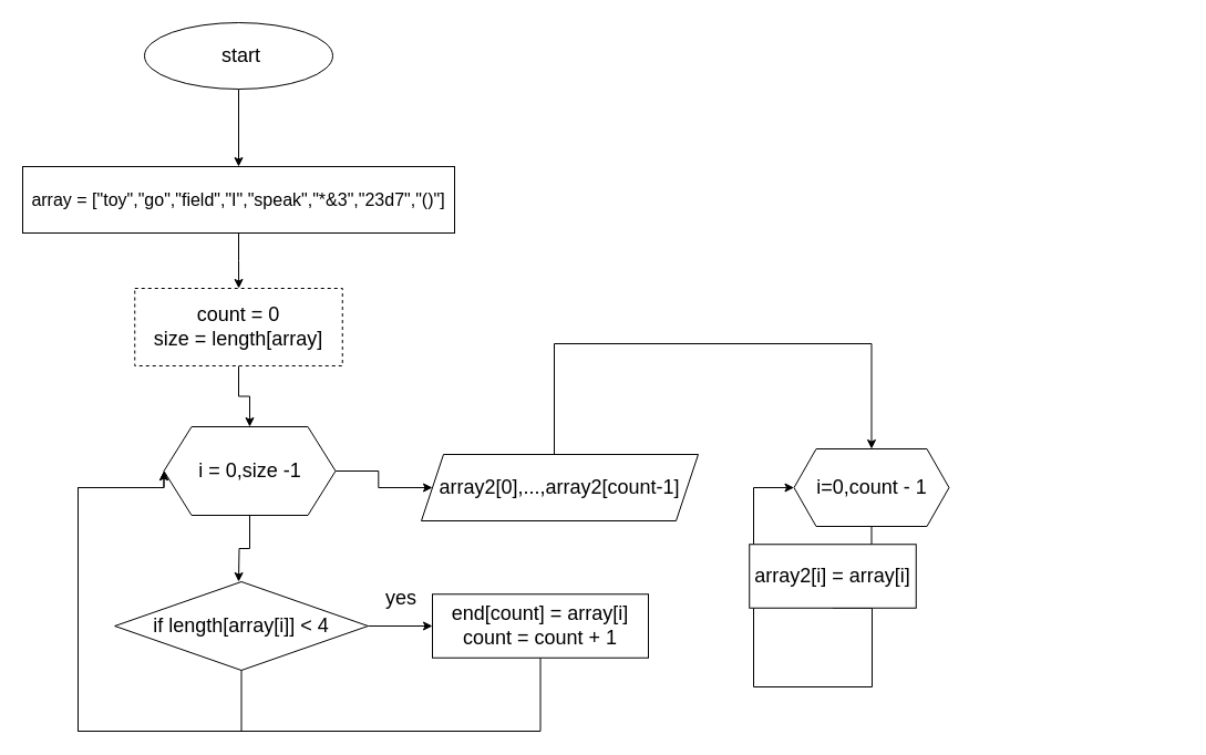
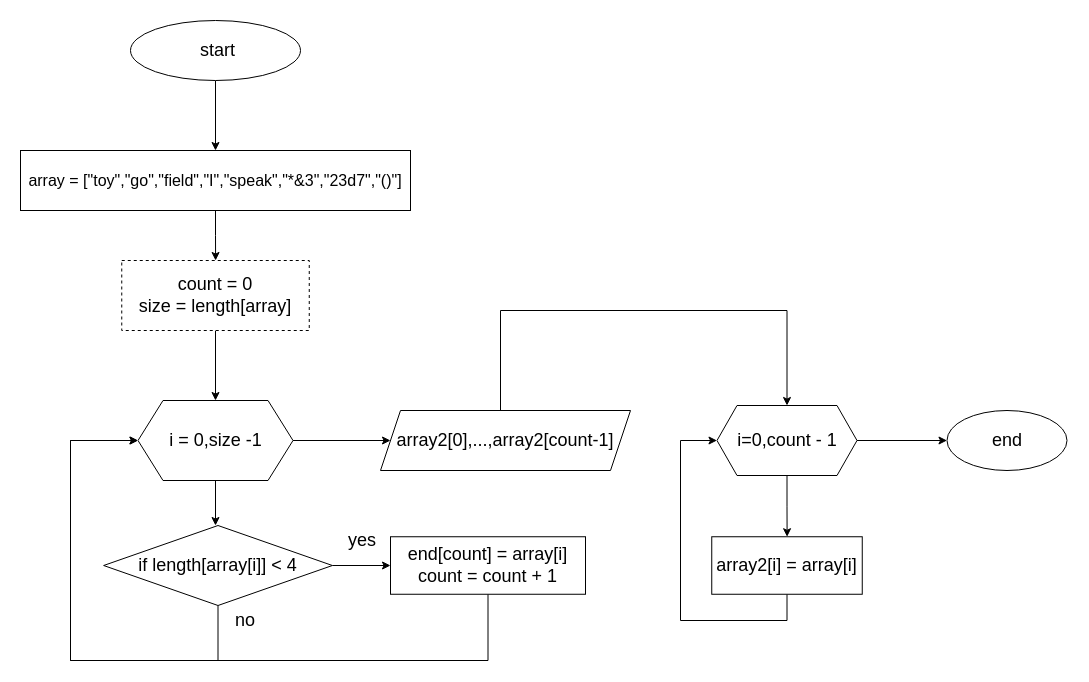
  <mxCell id="0" />
  <mxCell id="1" parent="0" />
  <mxCell id="2" style="edgeStyle=orthogonalEdgeStyle;rounded=0;orthogonalLoop=1;jettySize=auto;html=1;exitX=0.5;exitY=1;exitDx=0;exitDy=0;entryX=0.5;entryY=0;entryDx=0;entryDy=0;" edge="1" parent="1" source="3" target="6"><mxGeometry relative="1" as="geometry" /></mxCell>
  <mxCell id="3" value="" style="ellipse;whiteSpace=wrap;html=1;" vertex="1" parent="1"><mxGeometry x="130" y="20" width="170" height="60" as="geometry" /></mxCell>
  <mxCell id="4" value="&lt;font style=&quot;font-size: 18px;&quot;&gt;start&lt;/font&gt;" style="text;html=1;strokeColor=none;fillColor=none;align=center;verticalAlign=middle;whiteSpace=wrap;rounded=0;" vertex="1" parent="1"><mxGeometry x="185" y="35" width="65" height="30" as="geometry" /></mxCell>
  <mxCell id="5" value="" style="edgeStyle=orthogonalEdgeStyle;rounded=0;orthogonalLoop=1;jettySize=auto;html=1;fontSize=18;" edge="1" parent="1" source="6" target="8"><mxGeometry relative="1" as="geometry" /></mxCell>
  <mxCell id="6" value="&lt;font size=&quot;3&quot;&gt;array = [&quot;toy&quot;,&quot;go&quot;,&quot;field&quot;,&quot;I&quot;,&quot;speak&quot;,&quot;*&amp;amp;3&quot;,&quot;23d7&quot;,&quot;()&quot;]&lt;/font&gt;" style="rounded=0;whiteSpace=wrap;html=1;" vertex="1" parent="1"><mxGeometry x="20" y="150" width="390" height="60" as="geometry" /></mxCell>
  <mxCell id="7" style="edgeStyle=orthogonalEdgeStyle;rounded=0;orthogonalLoop=1;jettySize=auto;html=1;exitX=0.5;exitY=1;exitDx=0;exitDy=0;entryX=0.5;entryY=0;entryDx=0;entryDy=0;fontSize=18;" edge="1" parent="1" source="8" target="11"><mxGeometry relative="1" as="geometry" /></mxCell>
  <mxCell id="8" value="&lt;font style=&quot;font-size: 18px;&quot;&gt;count = 0&lt;br&gt;size = length[array]&lt;br&gt;&lt;/font&gt;" style="whiteSpace=wrap;html=1;rounded=0;dashed=1;" vertex="1" parent="1"><mxGeometry x="121.25" y="260" width="187.5" height="70" as="geometry" /></mxCell>
  <mxCell id="9" value="" style="edgeStyle=orthogonalEdgeStyle;rounded=0;orthogonalLoop=1;jettySize=auto;html=1;fontSize=18;" edge="1" parent="1" source="11"><mxGeometry relative="1" as="geometry"><mxPoint x="215" y="525" as="targetPoint" /></mxGeometry></mxCell>
  <mxCell id="10" value="" style="edgeStyle=orthogonalEdgeStyle;rounded=0;orthogonalLoop=1;jettySize=auto;html=1;fontSize=18;entryX=0;entryY=0.5;entryDx=0;entryDy=0;" edge="1" parent="1" source="11" target="26"><mxGeometry relative="1" as="geometry"><mxPoint x="390" y="440" as="targetPoint" /></mxGeometry></mxCell>
- <mxCell id="11" value="i = 0,size -1" style="shape=hexagon;perimeter=hexagonPerimeter2;whiteSpace=wrap;html=1;fixedSize=1;fontSize=18;size=25;" vertex="1" parent="1"><mxGeometry x="147.5" y="385" width="155" height="80" as="geometry" /></mxCell>
+ <mxCell id="11" value="i = 0,size -1" style="shape=hexagon;perimeter=hexagonPerimeter2;whiteSpace=wrap;html=1;fixedSize=1;fontSize=18;size=25;" vertex="1" parent="1"><mxGeometry x="137.5" y="400" width="155" height="80" as="geometry" /></mxCell>
  <mxCell id="12" style="edgeStyle=orthogonalEdgeStyle;rounded=0;orthogonalLoop=1;jettySize=auto;html=1;exitX=1;exitY=0.5;exitDx=0;exitDy=0;fontSize=18;entryX=0;entryY=0.5;entryDx=0;entryDy=0;" edge="1" parent="1" source="14" target="16"><mxGeometry relative="1" as="geometry"><mxPoint x="379" y="565" as="targetPoint" /></mxGeometry></mxCell>
  <mxCell id="13" style="edgeStyle=orthogonalEdgeStyle;rounded=0;orthogonalLoop=1;jettySize=auto;html=1;exitX=0.5;exitY=1;exitDx=0;exitDy=0;entryX=0;entryY=0.5;entryDx=0;entryDy=0;fontSize=18;" edge="1" parent="1" source="14" target="11"><mxGeometry relative="1" as="geometry"><Array as="points"><mxPoint x="218" y="660" /><mxPoint x="70" y="660" /><mxPoint x="70" y="440" /></Array></mxGeometry></mxCell>
  <mxCell id="14" value="if length[array[i]] &amp;lt; 4" style="rhombus;whiteSpace=wrap;html=1;fontSize=18;" vertex="1" parent="1"><mxGeometry x="103.13" y="525" width="228.75" height="80" as="geometry" /></mxCell>
  <mxCell id="15" style="edgeStyle=orthogonalEdgeStyle;rounded=0;orthogonalLoop=1;jettySize=auto;html=1;fontSize=18;entryX=0;entryY=0.5;entryDx=0;entryDy=0;" edge="1" parent="1" source="16" target="11"><mxGeometry relative="1" as="geometry"><mxPoint x="130" y="440" as="targetPoint" /><Array as="points"><mxPoint x="488" y="660" /><mxPoint x="70" y="660" /><mxPoint x="70" y="440" /></Array></mxGeometry></mxCell>
  <mxCell id="16" value="end[count] = array[i]&lt;br&gt;count = count + 1" style="whiteSpace=wrap;html=1;fontSize=18;" vertex="1" parent="1"><mxGeometry x="390" y="536.25" width="195" height="57.5" as="geometry" /></mxCell>
  <mxCell id="17" value="yes" style="text;html=1;strokeColor=none;fillColor=none;align=center;verticalAlign=middle;whiteSpace=wrap;rounded=0;fontSize=18;" vertex="1" parent="1"><mxGeometry x="331.88" y="525" width="60" height="30" as="geometry" /></mxCell>
+ <mxCell id="18" value="no" style="text;html=1;strokeColor=none;fillColor=none;align=center;verticalAlign=middle;whiteSpace=wrap;rounded=0;fontSize=18;" vertex="1" parent="1"><mxGeometry x="215" y="605" width="60" height="30" as="geometry" /></mxCell>
  <mxCell id="19" style="edgeStyle=orthogonalEdgeStyle;rounded=0;orthogonalLoop=1;jettySize=auto;html=1;fontSize=18;entryX=0.5;entryY=0;entryDx=0;entryDy=0;" edge="1" parent="1" target="22"><mxGeometry relative="1" as="geometry"><mxPoint x="730" y="260" as="targetPoint" /><Array as="points"><mxPoint x="500" y="310" /><mxPoint x="787" y="310" /></Array><mxPoint x="500" y="410" as="sourcePoint" /></mxGeometry></mxCell>
  <mxCell id="20" value="" style="edgeStyle=orthogonalEdgeStyle;rounded=0;orthogonalLoop=1;jettySize=auto;html=1;fontSize=18;" edge="1" parent="1" source="22" target="24"><mxGeometry relative="1" as="geometry" /></mxCell>
+ <mxCell id="21" value="" style="edgeStyle=orthogonalEdgeStyle;rounded=0;orthogonalLoop=1;jettySize=auto;html=1;fontSize=18;" edge="1" parent="1" source="22" target="25"><mxGeometry relative="1" as="geometry" /></mxCell>
  <mxCell id="22" value="i=0,count - 1" style="shape=hexagon;perimeter=hexagonPerimeter2;whiteSpace=wrap;html=1;fixedSize=1;fontSize=18;" vertex="1" parent="1"><mxGeometry x="716.5" y="405" width="140" height="70" as="geometry" /></mxCell>
  <mxCell id="23" style="edgeStyle=orthogonalEdgeStyle;rounded=0;orthogonalLoop=1;jettySize=auto;html=1;entryX=0;entryY=0.5;entryDx=0;entryDy=0;fontSize=18;exitX=0.5;exitY=1;exitDx=0;exitDy=0;" edge="1" parent="1" source="24" target="22"><mxGeometry relative="1" as="geometry"><Array as="points"><mxPoint x="787" y="620" /><mxPoint x="680" y="620" /><mxPoint x="680" y="440" /></Array></mxGeometry></mxCell>
- <mxCell id="24" value="array2[i] = array[i]" style="whiteSpace=wrap;html=1;fontSize=18;" vertex="1" parent="1"><mxGeometry x="676.25" y="491.25" width="150.5" height="57.5" as="geometry" /></mxCell>
+ <mxCell id="24" value="array2[i] = array[i]" style="whiteSpace=wrap;html=1;fontSize=18;" vertex="1" parent="1"><mxGeometry x="711.25" y="536.25" width="150.5" height="57.5" as="geometry" /></mxCell>
+ <mxCell id="25" value="end" style="ellipse;whiteSpace=wrap;html=1;fontSize=18;" vertex="1" parent="1"><mxGeometry x="946.5" y="410" width="120" height="60" as="geometry" /></mxCell>
  <mxCell id="26" value="&lt;font style=&quot;font-size: 18px&quot;&gt;array2[0],...,array2[count-1]&lt;/font&gt;" style="shape=parallelogram;perimeter=parallelogramPerimeter;whiteSpace=wrap;html=1;fixedSize=1;" vertex="1" parent="1"><mxGeometry x="380" y="410" width="250" height="60" as="geometry" /></mxCell>
